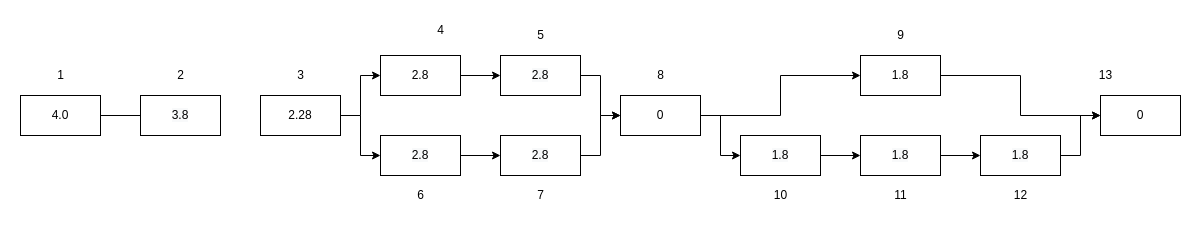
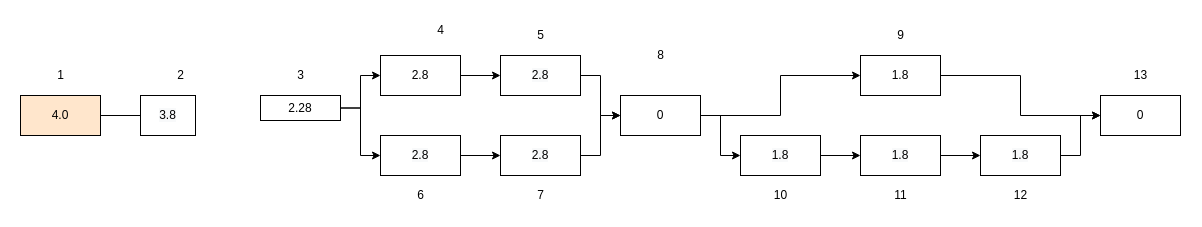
  <mxCell id="0" />
  <mxCell id="1" parent="0" />
  <mxCell id="2" style="edgeStyle=orthogonalEdgeStyle;rounded=0;orthogonalLoop=1;jettySize=auto;html=1;exitX=1;exitY=0.5;exitDx=0;exitDy=0;entryX=0;entryY=0.5;entryDx=0;entryDy=0;endArrow=none;" parent="1" source="3" target="4" edge="1"><mxGeometry relative="1" as="geometry" /></mxCell>
- <mxCell id="3" value="4.0" style="rounded=0;whiteSpace=wrap;html=1;" parent="1" vertex="1"><mxGeometry x="20" y="95" width="80" height="40" as="geometry" /></mxCell>
- <mxCell id="4" value="&#10;&#10;&lt;span style=&quot;color: rgb(0, 0, 0); font-family: helvetica; font-size: 12px; font-style: normal; font-weight: 400; letter-spacing: normal; text-align: center; text-indent: 0px; text-transform: none; word-spacing: 0px; background-color: rgb(248, 249, 250); display: inline; float: none;&quot;&gt;3.8&lt;/span&gt;&#10;&#10;" style="rounded=0;whiteSpace=wrap;html=1;" parent="1" vertex="1"><mxGeometry x="140" y="95" width="80" height="40" as="geometry" /></mxCell>
+ <mxCell id="3" value="4.0" style="rounded=0;whiteSpace=wrap;html=1;fillColor=#ffe6cc;" parent="1" vertex="1"><mxGeometry x="20" y="95" width="80" height="40" as="geometry" /></mxCell>
+ <mxCell id="4" value="&#10;&#10;&lt;span style=&quot;color: rgb(0, 0, 0); font-family: helvetica; font-size: 12px; font-style: normal; font-weight: 400; letter-spacing: normal; text-align: center; text-indent: 0px; text-transform: none; word-spacing: 0px; background-color: rgb(248, 249, 250); display: inline; float: none;&quot;&gt;3.8&lt;/span&gt;&#10;&#10;" style="rounded=0;whiteSpace=wrap;html=1;" parent="1" vertex="1"><mxGeometry x="140" y="95" width="55" height="40" as="geometry" /></mxCell>
  <mxCell id="5" style="edgeStyle=orthogonalEdgeStyle;rounded=0;orthogonalLoop=1;jettySize=auto;html=1;exitX=1;exitY=0.5;exitDx=0;exitDy=0;entryX=0;entryY=0.5;entryDx=0;entryDy=0;" parent="1" source="6" target="11" edge="1"><mxGeometry relative="1" as="geometry" /></mxCell>
  <mxCell id="6" value="2.8" style="rounded=0;whiteSpace=wrap;html=1;" parent="1" vertex="1"><mxGeometry x="380" y="55" width="80" height="40" as="geometry" /></mxCell>
  <mxCell id="7" style="edgeStyle=orthogonalEdgeStyle;rounded=0;orthogonalLoop=1;jettySize=auto;html=1;exitX=1;exitY=0.5;exitDx=0;exitDy=0;entryX=0;entryY=0.5;entryDx=0;entryDy=0;" parent="1" source="9" target="6" edge="1"><mxGeometry relative="1" as="geometry" /></mxCell>
  <mxCell id="8" style="edgeStyle=orthogonalEdgeStyle;rounded=0;orthogonalLoop=1;jettySize=auto;html=1;exitX=1;exitY=0.5;exitDx=0;exitDy=0;entryX=0;entryY=0.5;entryDx=0;entryDy=0;" edge="1" parent="1" source="9" target="32"><mxGeometry relative="1" as="geometry" /></mxCell>
- <mxCell id="9" value="2.28" style="rounded=0;whiteSpace=wrap;html=1;" parent="1" vertex="1"><mxGeometry x="260" y="95" width="80" height="40" as="geometry" /></mxCell>
+ <mxCell id="9" value="2.28" style="rounded=0;whiteSpace=wrap;html=1;" parent="1" vertex="1"><mxGeometry x="260" y="95" width="80" height="25" as="geometry" /></mxCell>
  <mxCell id="10" value="" style="edgeStyle=orthogonalEdgeStyle;rounded=0;orthogonalLoop=1;jettySize=auto;html=1;" edge="1" parent="1" source="11" target="39"><mxGeometry relative="1" as="geometry" /></mxCell>
  <mxCell id="11" value="&#10;&#10;&lt;span style=&quot;color: rgb(0, 0, 0); font-family: helvetica; font-size: 12px; font-style: normal; font-weight: 400; letter-spacing: normal; text-align: center; text-indent: 0px; text-transform: none; word-spacing: 0px; background-color: rgb(248, 249, 250); display: inline; float: none;&quot;&gt;2.8&lt;/span&gt;&#10;&#10;" style="rounded=0;whiteSpace=wrap;html=1;" parent="1" vertex="1"><mxGeometry x="500" y="55" width="80" height="40" as="geometry" /></mxCell>
  <mxCell id="12" value="0" style="rounded=0;whiteSpace=wrap;html=1;" parent="1" vertex="1"><mxGeometry x="1100" y="95" width="80" height="40" as="geometry" /></mxCell>
  <mxCell id="13" style="edgeStyle=orthogonalEdgeStyle;rounded=0;orthogonalLoop=1;jettySize=auto;html=1;exitX=1;exitY=0.5;exitDx=0;exitDy=0;" parent="1" source="14" target="12" edge="1"><mxGeometry relative="1" as="geometry" /></mxCell>
  <mxCell id="14" value="&#10;&#10;&lt;span style=&quot;color: rgb(0, 0, 0); font-family: helvetica; font-size: 12px; font-style: normal; font-weight: 400; letter-spacing: normal; text-align: center; text-indent: 0px; text-transform: none; word-spacing: 0px; background-color: rgb(248, 249, 250); display: inline; float: none;&quot;&gt;1.8&lt;/span&gt;&#10;&#10;" style="rounded=0;whiteSpace=wrap;html=1;" parent="1" vertex="1"><mxGeometry x="980" y="135" width="80" height="40" as="geometry" /></mxCell>
  <mxCell id="15" style="edgeStyle=orthogonalEdgeStyle;rounded=0;orthogonalLoop=1;jettySize=auto;html=1;exitX=1;exitY=0.5;exitDx=0;exitDy=0;entryX=0;entryY=0.5;entryDx=0;entryDy=0;" parent="1" source="16" target="12" edge="1"><mxGeometry relative="1" as="geometry" /></mxCell>
  <mxCell id="16" value="1.8" style="rounded=0;whiteSpace=wrap;html=1;" parent="1" vertex="1"><mxGeometry x="860" y="55" width="80" height="40" as="geometry" /></mxCell>
  <mxCell id="17" style="edgeStyle=orthogonalEdgeStyle;rounded=0;orthogonalLoop=1;jettySize=auto;html=1;exitX=1;exitY=0.5;exitDx=0;exitDy=0;entryX=0;entryY=0.5;entryDx=0;entryDy=0;" parent="1" source="18" target="14" edge="1"><mxGeometry relative="1" as="geometry" /></mxCell>
  <mxCell id="18" value="&#10;&#10;&lt;span style=&quot;color: rgb(0, 0, 0); font-family: helvetica; font-size: 12px; font-style: normal; font-weight: 400; letter-spacing: normal; text-align: center; text-indent: 0px; text-transform: none; word-spacing: 0px; background-color: rgb(248, 249, 250); display: inline; float: none;&quot;&gt;1.8&lt;/span&gt;&#10;&#10;" style="rounded=0;whiteSpace=wrap;html=1;" parent="1" vertex="1"><mxGeometry x="860" y="135" width="80" height="40" as="geometry" /></mxCell>
  <mxCell id="19" style="edgeStyle=orthogonalEdgeStyle;rounded=0;orthogonalLoop=1;jettySize=auto;html=1;exitX=1;exitY=0.5;exitDx=0;exitDy=0;entryX=0;entryY=0.5;entryDx=0;entryDy=0;" edge="1" parent="1" source="20" target="18"><mxGeometry relative="1" as="geometry" /></mxCell>
  <mxCell id="20" value="&#10;&#10;&lt;span style=&quot;color: rgb(0, 0, 0); font-family: helvetica; font-size: 12px; font-style: normal; font-weight: 400; letter-spacing: normal; text-align: center; text-indent: 0px; text-transform: none; word-spacing: 0px; background-color: rgb(248, 249, 250); display: inline; float: none;&quot;&gt;1.8&lt;/span&gt;&#10;&#10;" style="rounded=0;whiteSpace=wrap;html=1;" parent="1" vertex="1"><mxGeometry x="740" y="135" width="80" height="40" as="geometry" /></mxCell>
  <mxCell id="21" value="1" style="text;html=1;align=center;verticalAlign=middle;resizable=0;points=[];autosize=1;strokeColor=none;fillColor=none;" parent="1" vertex="1"><mxGeometry x="50" y="65" width="20" height="20" as="geometry" /></mxCell>
  <mxCell id="22" value="2" style="text;html=1;align=center;verticalAlign=middle;resizable=0;points=[];autosize=1;strokeColor=none;fillColor=none;" parent="1" vertex="1"><mxGeometry x="170" y="65" width="20" height="20" as="geometry" /></mxCell>
  <mxCell id="23" value="3" style="text;html=1;align=center;verticalAlign=middle;resizable=0;points=[];autosize=1;strokeColor=none;fillColor=none;" parent="1" vertex="1"><mxGeometry x="290" y="65" width="20" height="20" as="geometry" /></mxCell>
  <mxCell id="24" value="4" style="text;html=1;align=center;verticalAlign=middle;resizable=0;points=[];autosize=1;strokeColor=none;fillColor=none;" parent="1" vertex="1"><mxGeometry x="430" y="20" width="20" height="20" as="geometry" /></mxCell>
  <mxCell id="25" value="5" style="text;html=1;align=center;verticalAlign=middle;resizable=0;points=[];autosize=1;strokeColor=none;fillColor=none;" parent="1" vertex="1"><mxGeometry x="530" y="25" width="20" height="20" as="geometry" /></mxCell>
- <mxCell id="26" value="13" style="text;html=1;align=center;verticalAlign=middle;resizable=0;points=[];autosize=1;strokeColor=none;fillColor=none;" parent="1" vertex="1"><mxGeometry x="1090" y="65" width="30" height="20" as="geometry" /></mxCell>
+ <mxCell id="26" value="13" style="text;html=1;align=center;verticalAlign=middle;resizable=0;points=[];autosize=1;strokeColor=none;fillColor=none;" parent="1" vertex="1"><mxGeometry x="1125" y="65" width="30" height="20" as="geometry" /></mxCell>
  <mxCell id="27" value="11" style="text;html=1;align=center;verticalAlign=middle;resizable=0;points=[];autosize=1;strokeColor=none;fillColor=none;" parent="1" vertex="1"><mxGeometry x="885" y="185" width="30" height="20" as="geometry" /></mxCell>
  <mxCell id="28" value="12" style="text;html=1;align=center;verticalAlign=middle;resizable=0;points=[];autosize=1;strokeColor=none;fillColor=none;" parent="1" vertex="1"><mxGeometry x="1005" y="185" width="30" height="20" as="geometry" /></mxCell>
  <mxCell id="29" value="9" style="text;html=1;align=center;verticalAlign=middle;resizable=0;points=[];autosize=1;strokeColor=none;fillColor=none;" parent="1" vertex="1"><mxGeometry x="890" y="25" width="20" height="20" as="geometry" /></mxCell>
  <mxCell id="30" value="10" style="text;html=1;align=center;verticalAlign=middle;resizable=0;points=[];autosize=1;strokeColor=none;fillColor=none;" parent="1" vertex="1"><mxGeometry x="765" y="185" width="30" height="20" as="geometry" /></mxCell>
  <mxCell id="31" style="edgeStyle=orthogonalEdgeStyle;rounded=0;orthogonalLoop=1;jettySize=auto;html=1;exitX=1;exitY=0.5;exitDx=0;exitDy=0;entryX=0;entryY=0.5;entryDx=0;entryDy=0;" edge="1" parent="1" source="32" target="34"><mxGeometry relative="1" as="geometry" /></mxCell>
  <mxCell id="32" value="&#10;&#10;&lt;span style=&quot;color: rgb(0, 0, 0); font-family: helvetica; font-size: 12px; font-style: normal; font-weight: 400; letter-spacing: normal; text-align: center; text-indent: 0px; text-transform: none; word-spacing: 0px; background-color: rgb(248, 249, 250); display: inline; float: none;&quot;&gt;2.8&lt;/span&gt;&#10;&#10;" style="rounded=0;whiteSpace=wrap;html=1;" vertex="1" parent="1"><mxGeometry x="380" y="135" width="80" height="40" as="geometry" /></mxCell>
  <mxCell id="33" style="edgeStyle=orthogonalEdgeStyle;rounded=0;orthogonalLoop=1;jettySize=auto;html=1;exitX=1;exitY=0.5;exitDx=0;exitDy=0;entryX=0;entryY=0.5;entryDx=0;entryDy=0;" edge="1" parent="1" source="34" target="39"><mxGeometry relative="1" as="geometry" /></mxCell>
  <mxCell id="34" value="&#10;&#10;&lt;span style=&quot;color: rgb(0, 0, 0); font-family: helvetica; font-size: 12px; font-style: normal; font-weight: 400; letter-spacing: normal; text-align: center; text-indent: 0px; text-transform: none; word-spacing: 0px; background-color: rgb(248, 249, 250); display: inline; float: none;&quot;&gt;2.8&lt;/span&gt;&#10;&#10;" style="rounded=0;whiteSpace=wrap;html=1;" vertex="1" parent="1"><mxGeometry x="500" y="135" width="80" height="40" as="geometry" /></mxCell>
  <mxCell id="35" value="6" style="text;html=1;align=center;verticalAlign=middle;resizable=0;points=[];autosize=1;strokeColor=none;fillColor=none;" vertex="1" parent="1"><mxGeometry x="410" y="185" width="20" height="20" as="geometry" /></mxCell>
  <mxCell id="36" value="7" style="text;html=1;align=center;verticalAlign=middle;resizable=0;points=[];autosize=1;strokeColor=none;fillColor=none;" vertex="1" parent="1"><mxGeometry x="530" y="185" width="20" height="20" as="geometry" /></mxCell>
  <mxCell id="37" style="edgeStyle=orthogonalEdgeStyle;rounded=0;orthogonalLoop=1;jettySize=auto;html=1;exitX=1;exitY=0.5;exitDx=0;exitDy=0;entryX=0;entryY=0.5;entryDx=0;entryDy=0;" edge="1" parent="1" source="39" target="16"><mxGeometry relative="1" as="geometry" /></mxCell>
  <mxCell id="38" style="edgeStyle=orthogonalEdgeStyle;rounded=0;orthogonalLoop=1;jettySize=auto;html=1;exitX=1;exitY=0.5;exitDx=0;exitDy=0;" edge="1" parent="1" source="39" target="20"><mxGeometry relative="1" as="geometry" /></mxCell>
  <mxCell id="39" value="0" style="rounded=0;whiteSpace=wrap;html=1;" vertex="1" parent="1"><mxGeometry x="620" y="95" width="80" height="40" as="geometry" /></mxCell>
- <mxCell id="40" value="8" style="text;html=1;align=center;verticalAlign=middle;resizable=0;points=[];autosize=1;strokeColor=none;fillColor=none;" vertex="1" parent="1"><mxGeometry x="650" y="65" width="20" height="20" as="geometry" /></mxCell>
+ <mxCell id="40" value="8" style="text;html=1;align=center;verticalAlign=middle;resizable=0;points=[];autosize=1;strokeColor=none;fillColor=none;" vertex="1" parent="1"><mxGeometry x="650" y="45" width="20" height="20" as="geometry" /></mxCell>
